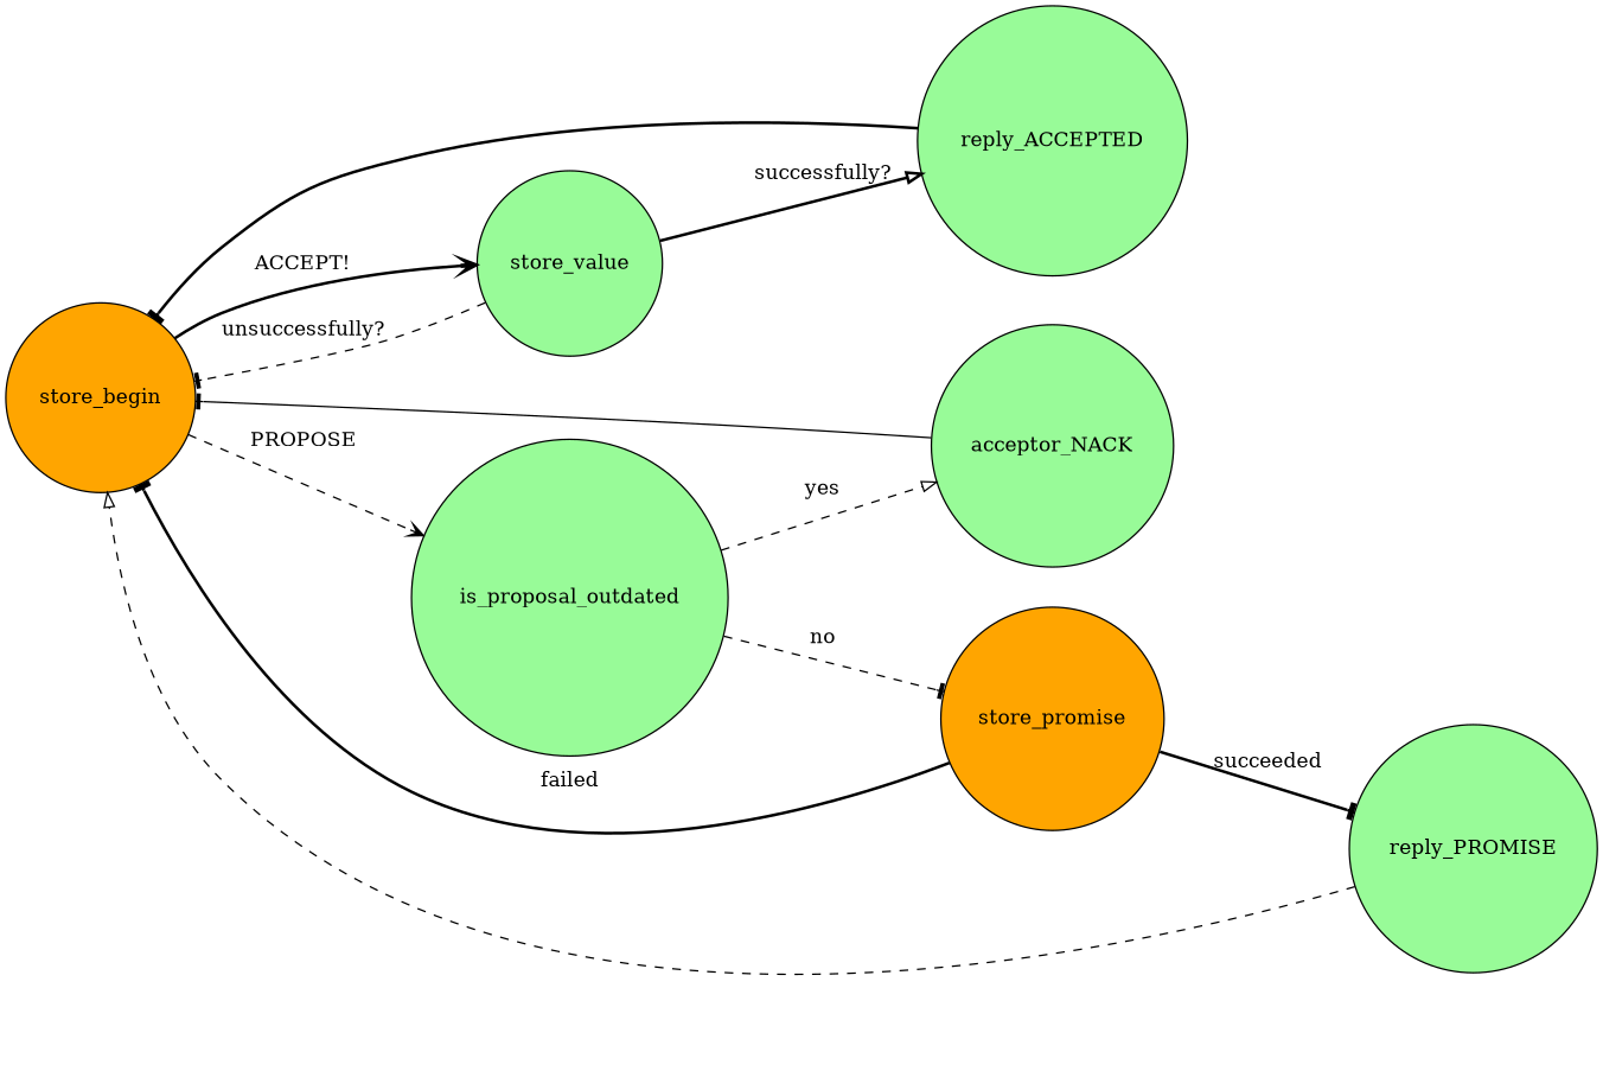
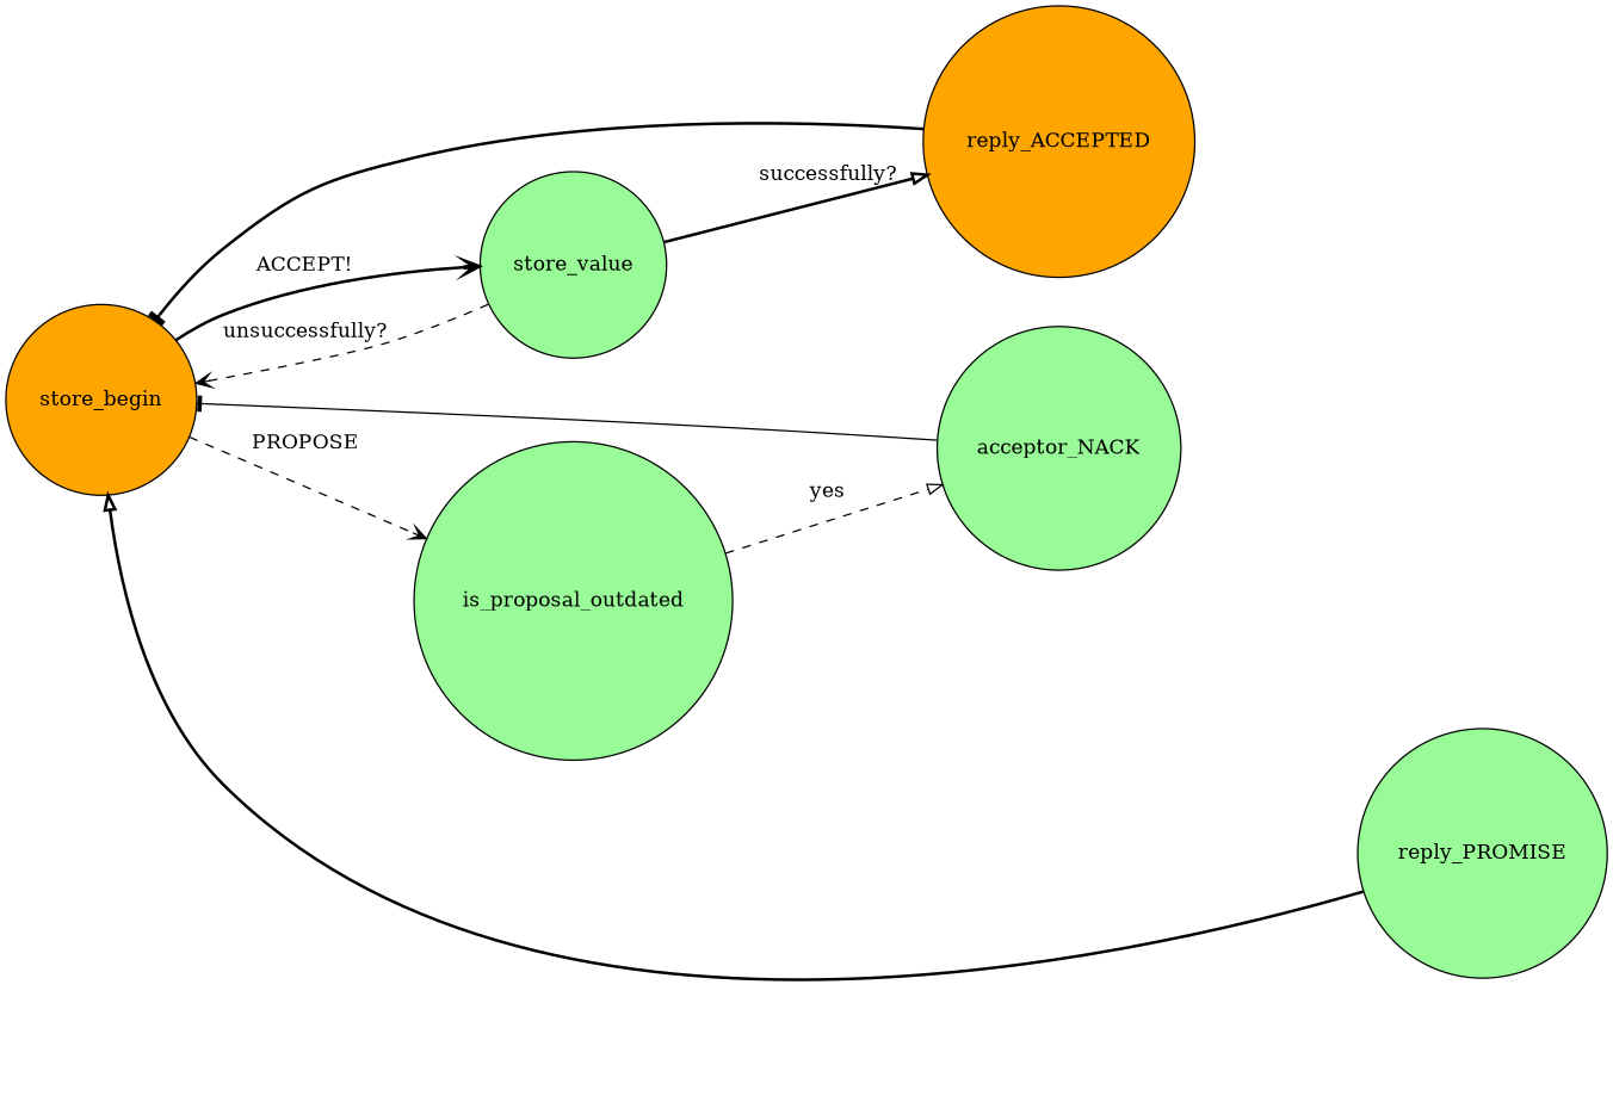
  digraph {
    rankdir=LR
    node [fillcolor=palegreen shape=circle style=filled]
    edge [arrowhead=tee style=bold]
    n1 [fillcolor=orange label=store_begin]
    store_value
    is_proposal_outdated
-   reply_ACCEPTED
+   reply_ACCEPTED [fillcolor=orange]
    n5 [label=acceptor_NACK]
-   store_promise [fillcolor=orange]
    reply_PROMISE
    n1 -> store_value [arrowhead=vee label="ACCEPT!"]
    n1 -> is_proposal_outdated [arrowhead=vee label=PROPOSE style=dashed]
-   store_value -> n1 [label="unsuccessfully?" style=dashed]
+   store_value -> n1 [arrowhead=vee label="unsuccessfully?" style=dashed]
    store_value -> reply_ACCEPTED [arrowhead=onormal label="successfully?"]
    is_proposal_outdated -> n5 [arrowhead=onormal label=yes style=dashed]
-   is_proposal_outdated -> store_promise [label=no style=dashed]
    reply_ACCEPTED -> n1
    n5 -> n1 [style=solid]
-   store_promise -> n1 [label=failed]
-   store_promise -> reply_PROMISE [label=succeeded]
-   reply_PROMISE -> n1 [arrowhead=onormal style=dashed]
+   reply_PROMISE -> n1 [arrowhead=onormal]
  }
